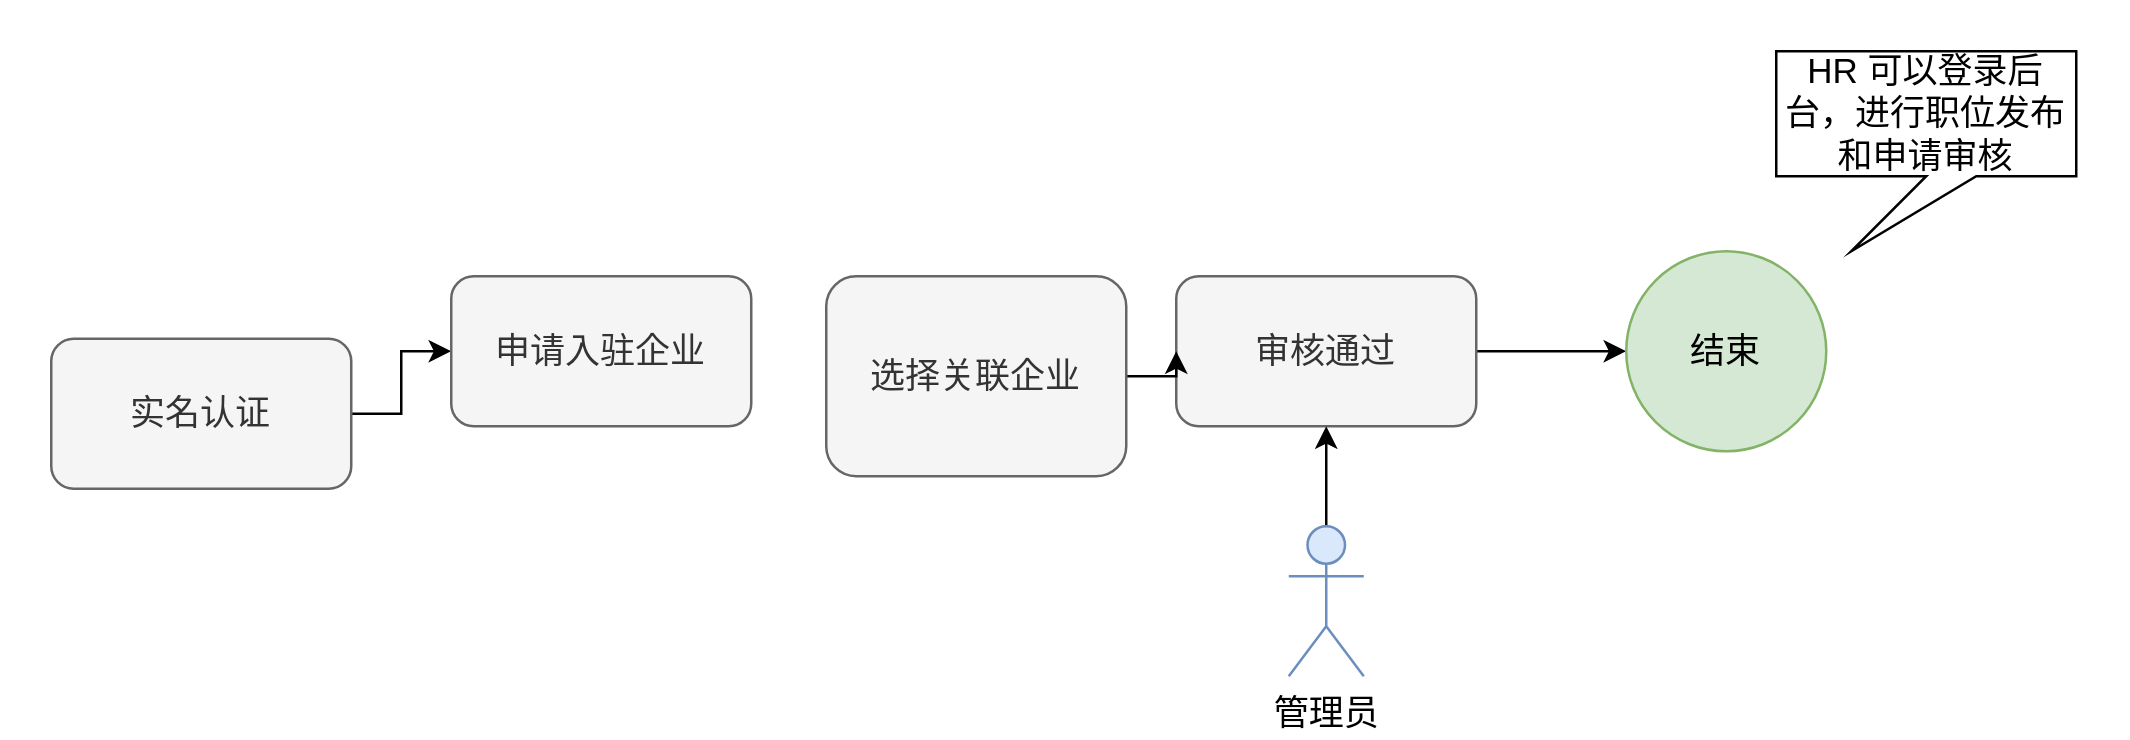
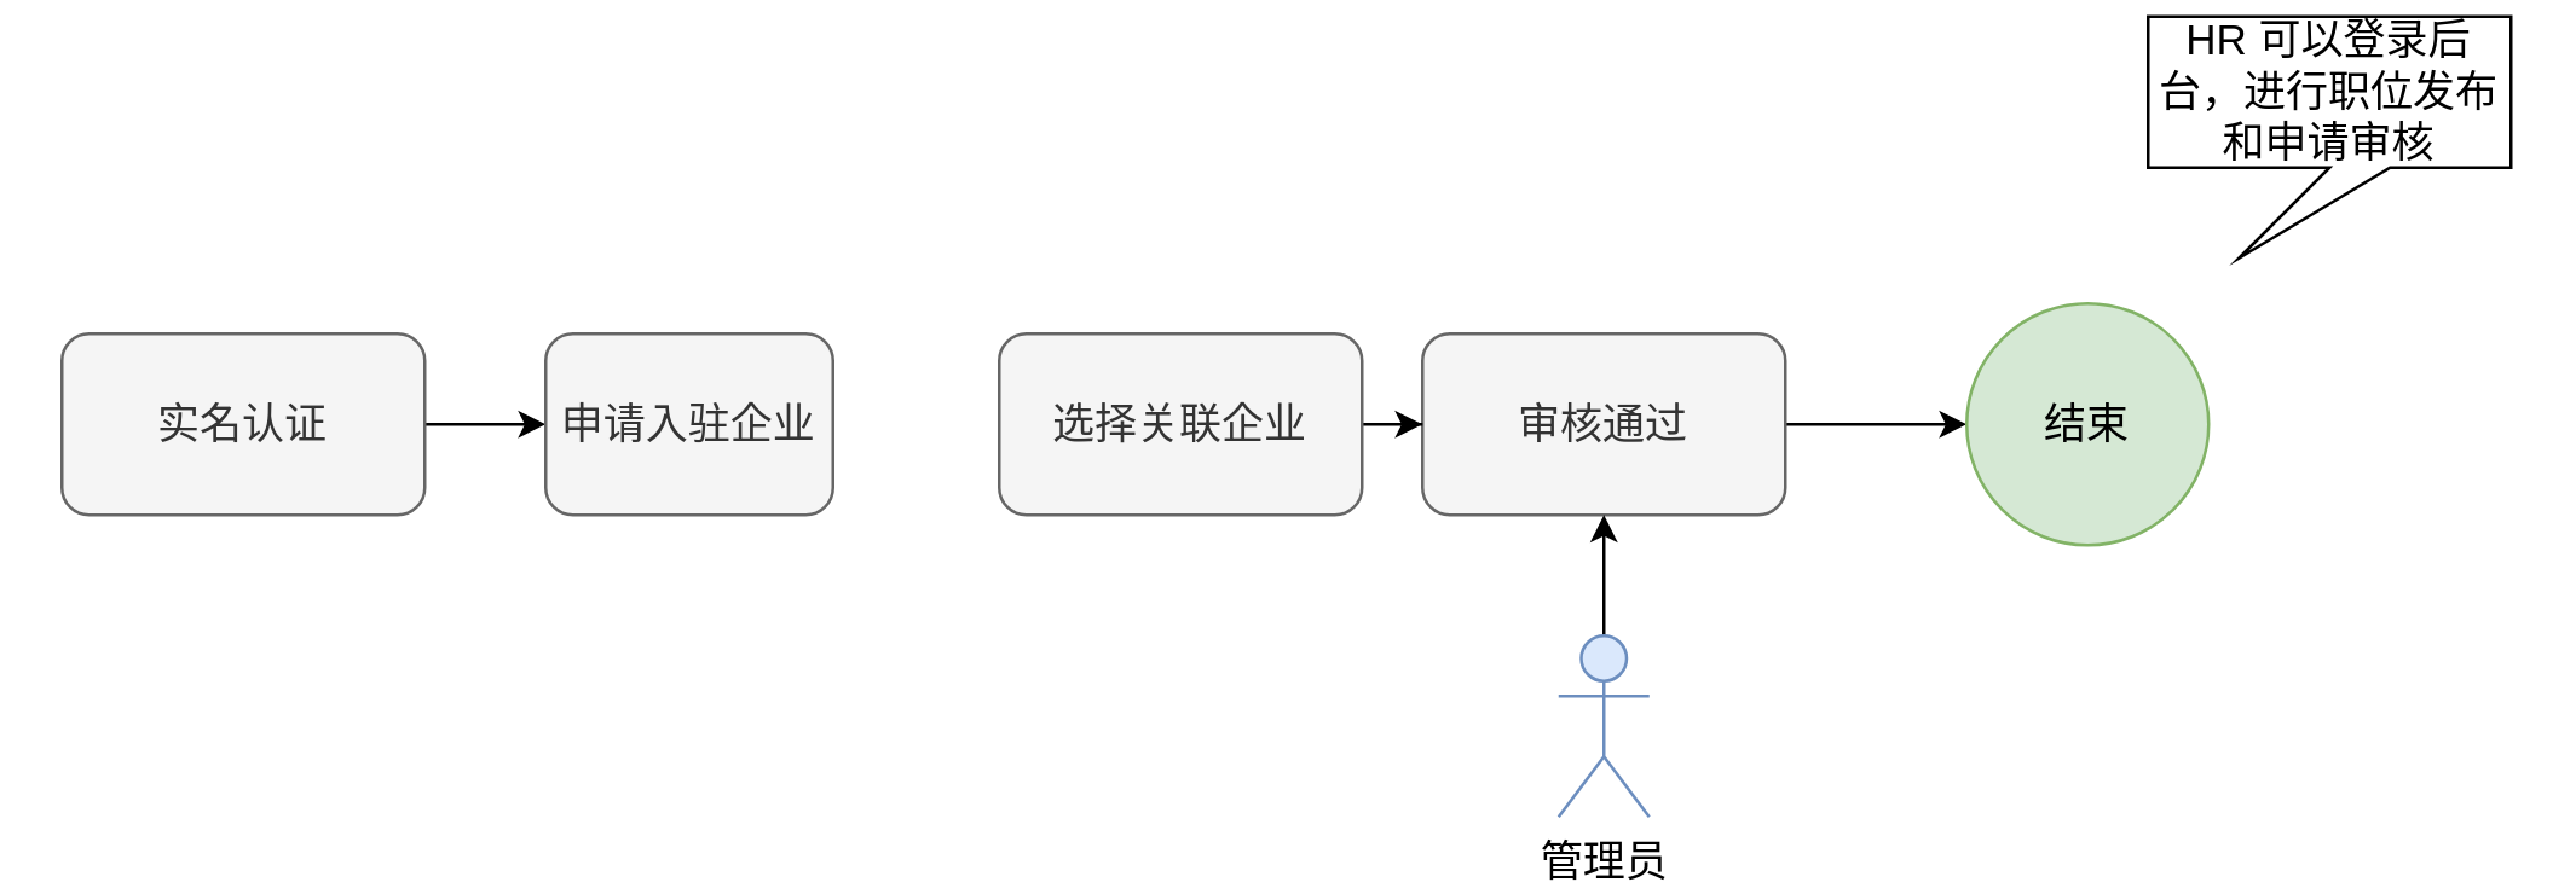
  <mxCell id="0" />
  <mxCell id="1" parent="0" />
  <mxCell id="2" value="" style="edgeStyle=orthogonalEdgeStyle;rounded=0;orthogonalLoop=1;jettySize=auto;html=1;fontSize=14;" parent="1" source="3" target="4" edge="1"><mxGeometry relative="1" as="geometry" /></mxCell>
- <mxCell id="3" value="实名认证" style="rounded=1;whiteSpace=wrap;html=1;fontSize=14;fillColor=#f5f5f5;fontColor=#333333;strokeColor=#666666;" parent="1" vertex="1"><mxGeometry x="20" y="135" width="120" height="60" as="geometry" /></mxCell>
- <mxCell id="4" value="申请入驻企业" style="rounded=1;whiteSpace=wrap;html=1;fontSize=14;fillColor=#f5f5f5;fontColor=#333333;strokeColor=#666666;" parent="1" vertex="1"><mxGeometry x="180" y="110" width="120" height="60" as="geometry" /></mxCell>
+ <mxCell id="3" value="实名认证" style="rounded=1;whiteSpace=wrap;html=1;fontSize=14;fillColor=#f5f5f5;fontColor=#333333;strokeColor=#666666;" parent="1" vertex="1"><mxGeometry x="20" y="110" width="120" height="60" as="geometry" /></mxCell>
+ <mxCell id="4" value="申请入驻企业" style="rounded=1;whiteSpace=wrap;html=1;fontSize=14;fillColor=#f5f5f5;fontColor=#333333;strokeColor=#666666;" parent="1" vertex="1"><mxGeometry x="180" y="110" width="95" height="60" as="geometry" /></mxCell>
  <mxCell id="5" value="" style="edgeStyle=orthogonalEdgeStyle;rounded=0;orthogonalLoop=1;jettySize=auto;html=1;fontSize=14;" parent="1" source="6" target="7" edge="1"><mxGeometry relative="1" as="geometry" /></mxCell>
  <mxCell id="6" value="审核通过" style="rounded=1;whiteSpace=wrap;html=1;fontSize=14;fillColor=#f5f5f5;fontColor=#333333;strokeColor=#666666;" parent="1" vertex="1"><mxGeometry x="470" y="110" width="120" height="60" as="geometry" /></mxCell>
  <mxCell id="7" value="结束" style="ellipse;whiteSpace=wrap;html=1;aspect=fixed;fillColor=#d5e8d4;strokeColor=#82b366;fontSize=14;" parent="1" vertex="1"><mxGeometry x="650" y="100" width="80" height="80" as="geometry" /></mxCell>
- <mxCell id="8" value="HR 可以登录后台，进行职位发布和申请审核" style="shape=callout;whiteSpace=wrap;html=1;perimeter=calloutPerimeter;position2=0.25;fontSize=14;" parent="1" vertex="1"><mxGeometry x="710" y="20" width="120" height="80" as="geometry" /></mxCell>
+ <mxCell id="8" value="HR 可以登录后台，进行职位发布和申请审核" style="shape=callout;whiteSpace=wrap;html=1;perimeter=calloutPerimeter;position2=0.25;fontSize=14;" parent="1" vertex="1"><mxGeometry x="710" y="5" width="120" height="80" as="geometry" /></mxCell>
  <mxCell id="9" value="" style="edgeStyle=orthogonalEdgeStyle;rounded=0;orthogonalLoop=1;jettySize=auto;html=1;fontSize=14;" parent="1" source="10" target="6" edge="1"><mxGeometry relative="1" as="geometry" /></mxCell>
  <mxCell id="10" value="管理员" style="shape=umlActor;verticalLabelPosition=bottom;verticalAlign=top;html=1;outlineConnect=0;fillColor=#dae8fc;strokeColor=#6c8ebf;fontSize=14;horizontal=1;" parent="1" vertex="1"><mxGeometry x="515" y="210" width="30" height="60" as="geometry" /></mxCell>
  <mxCell id="11" value="" style="edgeStyle=orthogonalEdgeStyle;rounded=0;orthogonalLoop=1;jettySize=auto;html=1;fontSize=14;" parent="1" source="12" target="6" edge="1"><mxGeometry relative="1" as="geometry" /></mxCell>
- <mxCell id="12" value="选择关联企业" style="rounded=1;whiteSpace=wrap;html=1;fontSize=14;fillColor=#f5f5f5;fontColor=#333333;strokeColor=#666666;" parent="1" vertex="1"><mxGeometry x="330" y="110" width="120" height="80" as="geometry" /></mxCell>
+ <mxCell id="12" value="选择关联企业" style="rounded=1;whiteSpace=wrap;html=1;fontSize=14;fillColor=#f5f5f5;fontColor=#333333;strokeColor=#666666;" parent="1" vertex="1"><mxGeometry x="330" y="110" width="120" height="60" as="geometry" /></mxCell>
